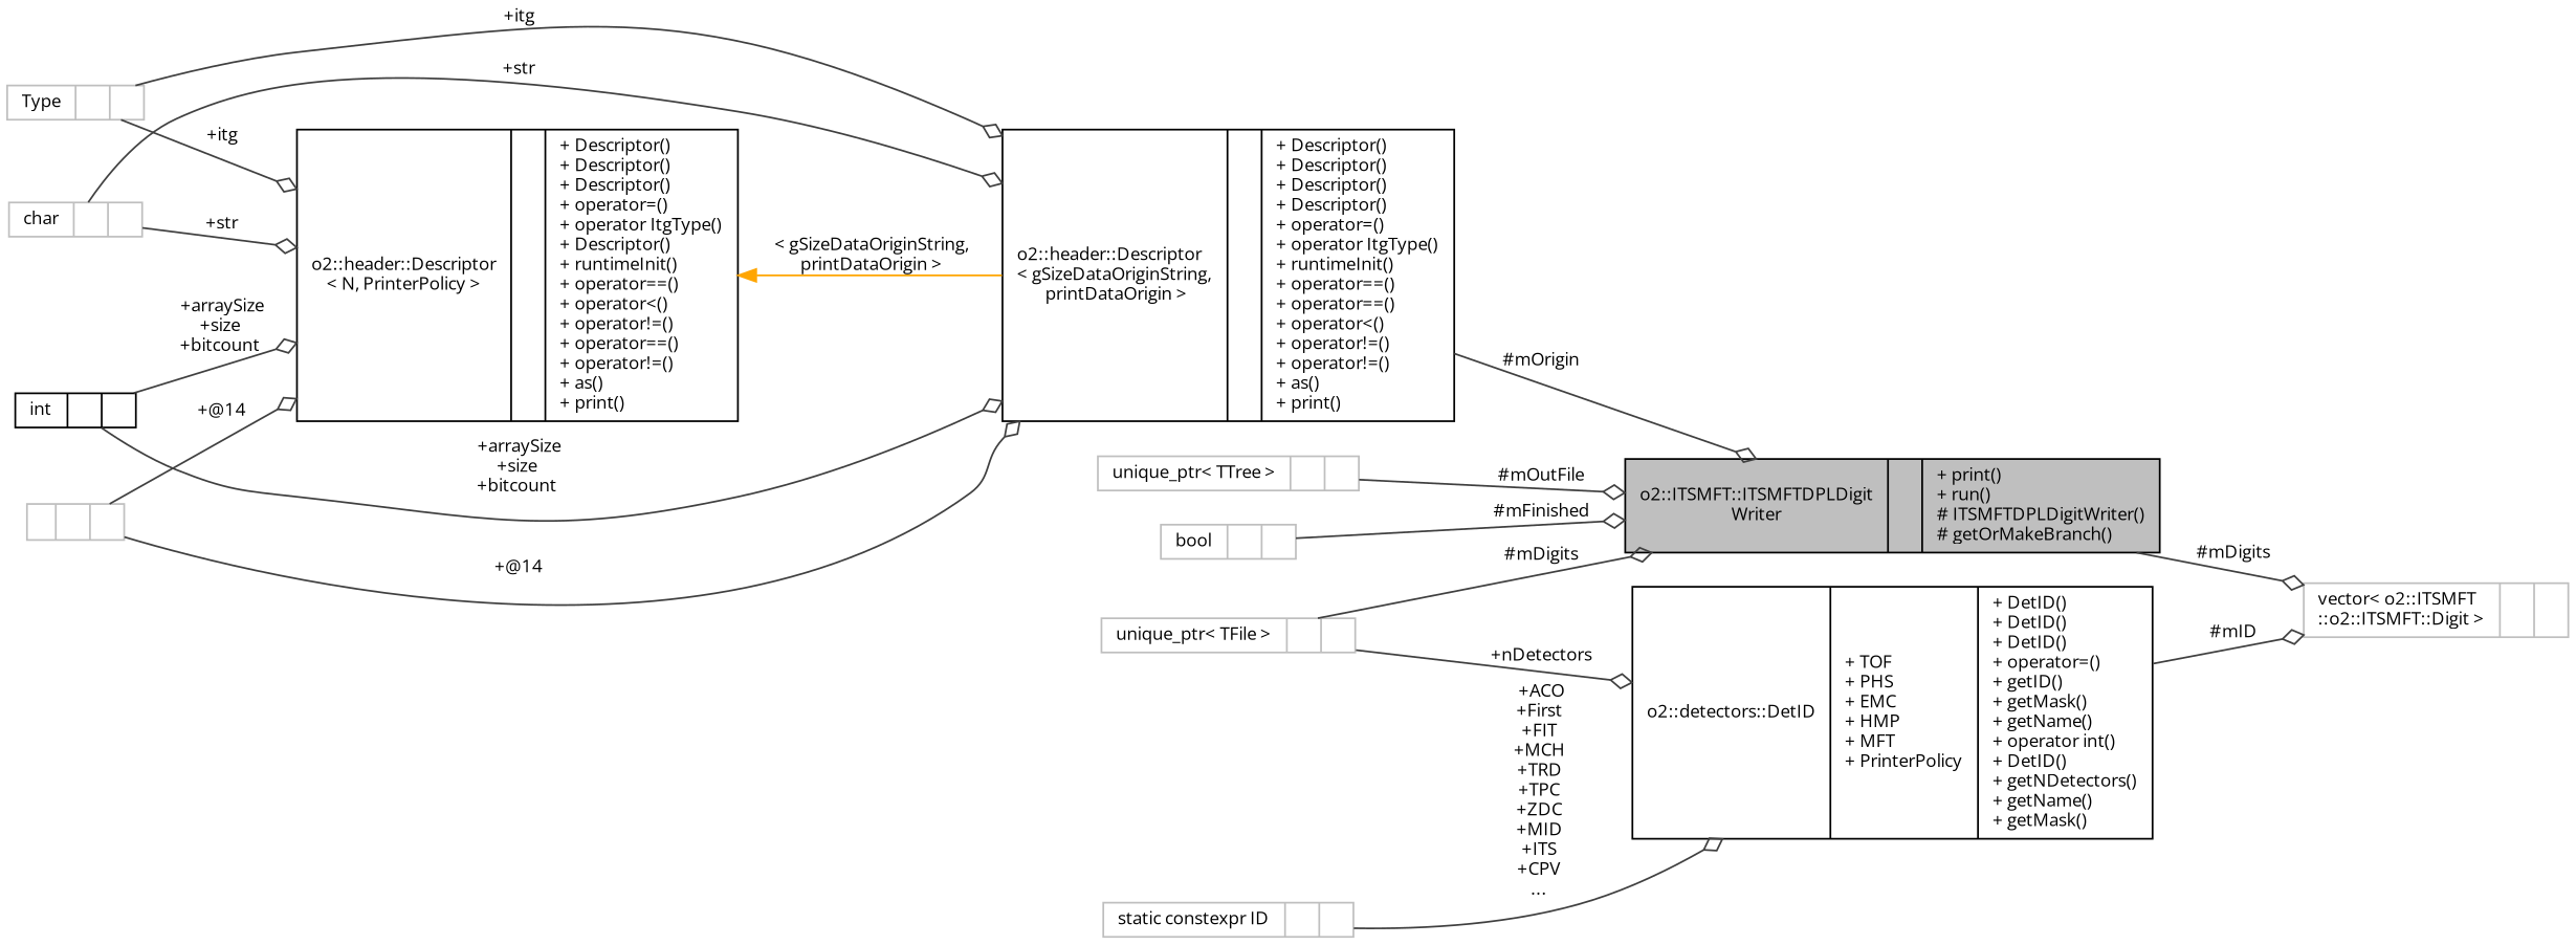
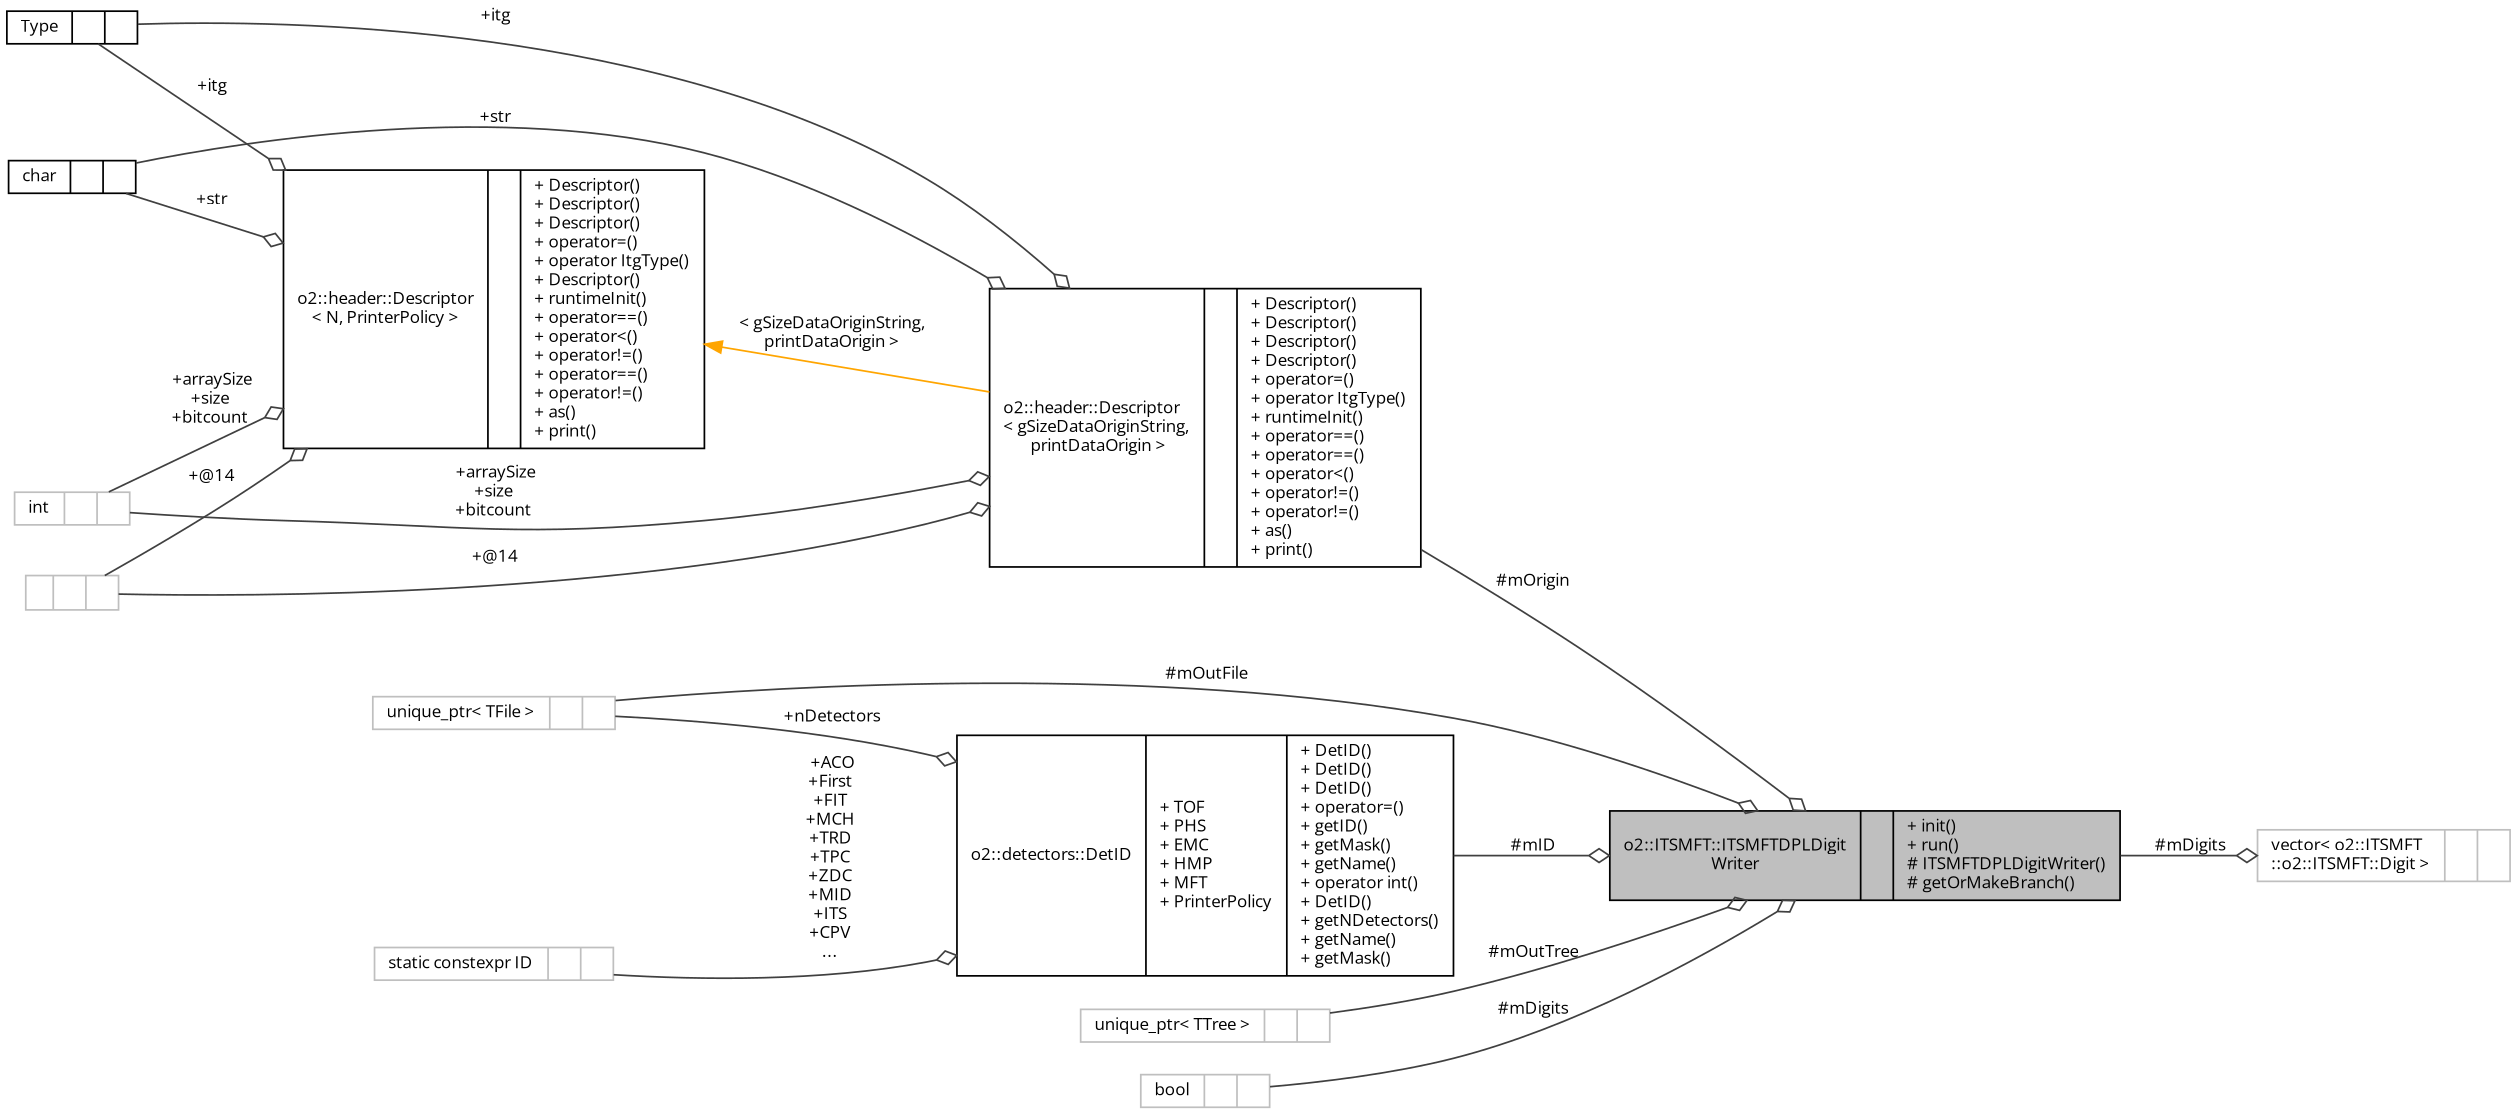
  digraph {
    fontname="Open Sans"
    rankdir=LR
    node [color=grey75 fontname="Open Sans" fontsize=10 shape=record]
    edge [arrowhead=odiamond color=grey25 fontname="Open Sans" fontsize=10 labelfontname=Helvetica labelfontsize=10 style=solid]
-   n1 [color=black fillcolor=grey75 fontcolor=black height=0.2 label="{o2::ITSMFT::ITSMFTDPLDigit\lWriter\n||+ print()\l+ run()\l# ITSMFTDPLDigitWriter()\l# getOrMakeBranch()\l}" style=filled width=0.4]
+   n1 [color=black fillcolor=grey75 fontcolor=black height=0.2 label="{o2::ITSMFT::ITSMFTDPLDigit\lWriter\n||+ init()\l+ run()\l# ITSMFTDPLDigitWriter()\l# getOrMakeBranch()\l}" style=filled width=0.4]
    n2 [height=0.2 label="{vector\< o2::ITSMFT\l::o2::ITSMFT::Digit \>\n||}" width=0.4]
    n3 [color=black height=0.2 label="{o2::header::Descriptor\l\< gSizeDataOriginString,\l printDataOrigin \>\n||+ Descriptor()\l+ Descriptor()\l+ Descriptor()\l+ Descriptor()\l+ operator=()\l+ operator ItgType()\l+ runtimeInit()\l+ operator==()\l+ operator==()\l+ operator\<()\l+ operator!=()\l+ operator!=()\l+ as()\l+ print()\l}" width=0.4]
-   n4 [height=0.2 label="{Type\n||}" width=0.4]
+   n4 [color=black height=0.2 label="{Type\n||}" width=0.4]
    n5 [color=black height=0.2 label="{o2::header::Descriptor\l\< N, PrinterPolicy \>\n||+ Descriptor()\l+ Descriptor()\l+ Descriptor()\l+ operator=()\l+ operator ItgType()\l+ Descriptor()\l+ runtimeInit()\l+ operator==()\l+ operator\<()\l+ operator!=()\l+ operator==()\l+ operator!=()\l+ as()\l+ print()\l}" width=0.4]
-   n6 [height=0.2 label="{char\n||}" width=0.4]
-   n7 [color=black height=0.2 label="{int\n||}" width=0.4]
+   n6 [color=black height=0.2 label="{char\n||}" width=0.4]
+   n7 [height=0.2 label="{int\n||}" width=0.4]
    n8 [color=black height=0.2 label="{o2::detectors::DetID\n|+ TOF\l+ PHS\l+ EMC\l+ HMP\l+ MFT\l+ PrinterPolicy\l|+ DetID()\l+ DetID()\l+ DetID()\l+ operator=()\l+ getID()\l+ getMask()\l+ getName()\l+ operator int()\l+ DetID()\l+ getNDetectors()\l+ getName()\l+ getMask()\l}" width=0.4]
    n9 [height=0.2 label="{\n||}" width=0.4]
    n10 [height=0.2 label="{unique_ptr\< TFile \>\n||}" width=0.4]
    n11 [height=0.2 label="{static constexpr ID\n||}" width=0.4]
    n12 [height=0.2 label="{unique_ptr\< TTree \>\n||}" width=0.4]
    n13 [height=0.2 label="{bool\n||}" width=0.4]
    n1 -> n2 [label=" #mDigits"]
    n3 -> n1 [label=" #mOrigin"]
    n4 -> n3 [label=" +itg"]
    n4 -> n5 [label=" +itg"]
    n5 -> n3 [color=orange dir=back label=" \< gSizeDataOriginString,\l printDataOrigin \>" arrowhead=""]
    n6 -> n3 [label=" +str"]
    n6 -> n5 [label=" +str"]
    n7 -> n3 [label=" +arraySize\n+size\n+bitcount"]
    n7 -> n5 [label=" +arraySize\n+size\n+bitcount"]
-   n8 -> n2 [label=" #mID"]
+   n8 -> n1 [label=" #mID"]
    n9 -> n3 [label=" +@14"]
    n9 -> n5 [label=" +@14"]
-   n10 -> n1 [label=" #mDigits"]
+   n10 -> n1 [label=" #mOutFile"]
    n10 -> n8 [label=" +nDetectors"]
    n11 -> n8 [label=" +ACO\n+First\n+FIT\n+MCH\n+TRD\n+TPC\n+ZDC\n+MID\n+ITS\n+CPV\n..."]
-   n12 -> n1 [label=" #mOutFile"]
-   n13 -> n1 [label=" #mFinished"]
+   n12 -> n1 [label=" #mOutTree"]
+   n13 -> n1 [label=" #mDigits"]
  }
